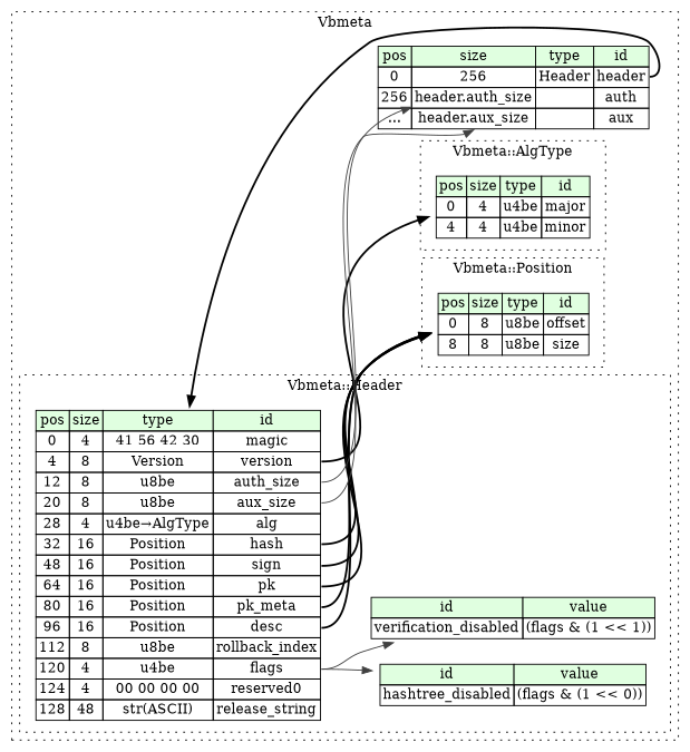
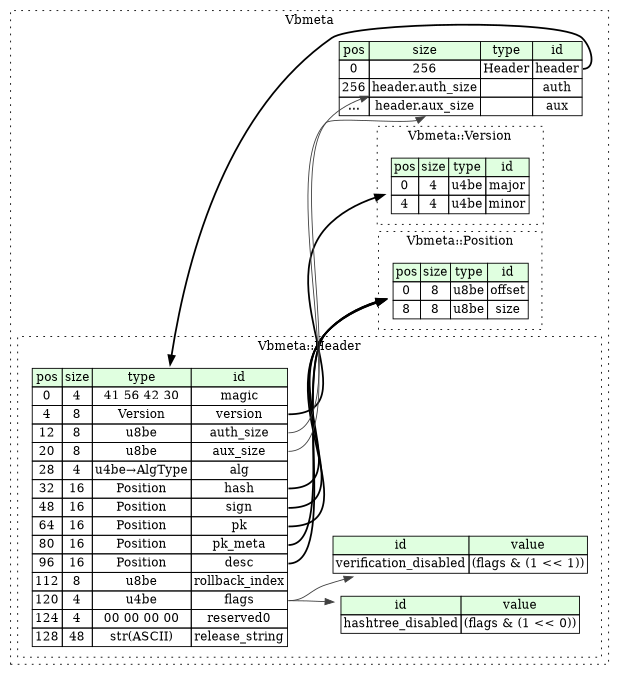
  digraph {
    rankdir=LR
    fontname="DejaVu Serif"
    node [shape=plaintext fontname="DejaVu Serif"]
    edge [style=bold tailport=flags_type fontname="DejaVu Serif"]
    n1 [label=<<TABLE BORDER="0" CELLBORDER="1" CELLSPACING="0"> 				<TR><TD BGCOLOR="#E0FFE0">pos</TD><TD BGCOLOR="#E0FFE0">size</TD><TD BGCOLOR="#E0FFE0">type</TD><TD BGCOLOR="#E0FFE0">id</TD></TR> 				<TR><TD PORT="offset_pos">0</TD><TD PORT="offset_size">8</TD><TD>u8be</TD><TD PORT="offset_type">offset</TD></TR> 				<TR><TD PORT="size_pos">8</TD><TD PORT="size_size">8</TD><TD>u8be</TD><TD PORT="size_type">size</TD></TR> 			</TABLE>>]
    n2 [label=<<TABLE BORDER="0" CELLBORDER="1" CELLSPACING="0"> 				<TR><TD BGCOLOR="#E0FFE0">pos</TD><TD BGCOLOR="#E0FFE0">size</TD><TD BGCOLOR="#E0FFE0">type</TD><TD BGCOLOR="#E0FFE0">id</TD></TR> 				<TR><TD PORT="major_pos">0</TD><TD PORT="major_size">4</TD><TD>u4be</TD><TD PORT="major_type">major</TD></TR> 				<TR><TD PORT="minor_pos">4</TD><TD PORT="minor_size">4</TD><TD>u4be</TD><TD PORT="minor_type">minor</TD></TR> 			</TABLE>>]
    n3 [label=<<TABLE BORDER="0" CELLBORDER="1" CELLSPACING="0"> 				<TR><TD BGCOLOR="#E0FFE0">pos</TD><TD BGCOLOR="#E0FFE0">size</TD><TD BGCOLOR="#E0FFE0">type</TD><TD BGCOLOR="#E0FFE0">id</TD></TR> 				<TR><TD PORT="magic_pos">0</TD><TD PORT="magic_size">4</TD><TD>41 56 42 30</TD><TD PORT="magic_type">magic</TD></TR> 				<TR><TD PORT="version_pos">4</TD><TD PORT="version_size">8</TD><TD>Version</TD><TD PORT="version_type">version</TD></TR> 				<TR><TD PORT="auth_size_pos">12</TD><TD PORT="auth_size_size">8</TD><TD>u8be</TD><TD PORT="auth_size_type">auth_size</TD></TR> 				<TR><TD PORT="aux_size_pos">20</TD><TD PORT="aux_size_size">8</TD><TD>u8be</TD><TD PORT="aux_size_type">aux_size</TD></TR> 				<TR><TD PORT="alg_pos">28</TD><TD PORT="alg_size">4</TD><TD>u4be→AlgType</TD><TD PORT="alg_type">alg</TD></TR> 				<TR><TD PORT="hash_pos">32</TD><TD PORT="hash_size">16</TD><TD>Position</TD><TD PORT="hash_type">hash</TD></TR> 				<TR><TD PORT="sign_pos">48</TD><TD PORT="sign_size">16</TD><TD>Position</TD><TD PORT="sign_type">sign</TD></TR> 				<TR><TD PORT="pk_pos">64</TD><TD PORT="pk_size">16</TD><TD>Position</TD><TD PORT="pk_type">pk</TD></TR> 				<TR><TD PORT="pk_meta_pos">80</TD><TD PORT="pk_meta_size">16</TD><TD>Position</TD><TD PORT="pk_meta_type">pk_meta</TD></TR> 				<TR><TD PORT="desc_pos">96</TD><TD PORT="desc_size">16</TD><TD>Position</TD><TD PORT="desc_type">desc</TD></TR> 				<TR><TD PORT="rollback_index_pos">112</TD><TD PORT="rollback_index_size">8</TD><TD>u8be</TD><TD PORT="rollback_index_type">rollback_index</TD></TR> 				<TR><TD PORT="flags_pos">120</TD><TD PORT="flags_size">4</TD><TD>u4be</TD><TD PORT="flags_type">flags</TD></TR> 				<TR><TD PORT="reserved0_pos">124</TD><TD PORT="reserved0_size">4</TD><TD>00 00 00 00</TD><TD PORT="reserved0_type">reserved0</TD></TR> 				<TR><TD PORT="release_string_pos">128</TD><TD PORT="release_string_size">48</TD><TD>str(ASCII)</TD><TD PORT="release_string_type">release_string</TD></TR> 			</TABLE>>]
    n4 [label=<<TABLE BORDER="0" CELLBORDER="1" CELLSPACING="0"> 				<TR><TD BGCOLOR="#E0FFE0">id</TD><TD BGCOLOR="#E0FFE0">value</TD></TR> 				<TR><TD>hashtree_disabled</TD><TD>(flags &amp; (1 &lt;&lt; 0))</TD></TR> 			</TABLE>>]
    n5 [label=<<TABLE BORDER="0" CELLBORDER="1" CELLSPACING="0"> 				<TR><TD BGCOLOR="#E0FFE0">id</TD><TD BGCOLOR="#E0FFE0">value</TD></TR> 				<TR><TD>verification_disabled</TD><TD>(flags &amp; (1 &lt;&lt; 1))</TD></TR> 			</TABLE>>]
    n6 [label=<<TABLE BORDER="0" CELLBORDER="1" CELLSPACING="0"> 			<TR><TD BGCOLOR="#E0FFE0">pos</TD><TD BGCOLOR="#E0FFE0">size</TD><TD BGCOLOR="#E0FFE0">type</TD><TD BGCOLOR="#E0FFE0">id</TD></TR> 			<TR><TD PORT="header_pos">0</TD><TD PORT="header_size">256</TD><TD>Header</TD><TD PORT="header_type">header</TD></TR> 			<TR><TD PORT="auth_pos">256</TD><TD PORT="auth_size">header.auth_size</TD><TD></TD><TD PORT="auth_type">auth</TD></TR> 			<TR><TD PORT="aux_pos">...</TD><TD PORT="aux_size">header.aux_size</TD><TD></TD><TD PORT="aux_type">aux</TD></TR> 		</TABLE>>]
    subgraph cluster_1 {
      label=Vbmeta
      style=dotted
      n6
      subgraph cluster_2 {
        label="Vbmeta::Position"
        style=dotted
        n1
      }
      subgraph cluster_3 {
-       label="Vbmeta::AlgType"
+       label="Vbmeta::Version"
        style=dotted
        n2
      }
      subgraph cluster_4 {
        label="Vbmeta::Header"
        style=dotted
        n3
        n4
        n5
      }
    }
    n3 -> n1 [tailport=hash_type]
    n3 -> n1 [tailport=sign_type]
    n3 -> n1 [tailport=pk_type]
    n3 -> n1 [tailport=pk_meta_type]
    n3 -> n1 [tailport=desc_type]
    n3 -> n2 [tailport=version_type]
    n3 -> n4 [color="#404040" style=""]
    n3 -> n5 [color="#404040" style=""]
    n3 -> n6 [color="#404040" headport=auth_size tailport=auth_size_type style=""]
    n3 -> n6 [color="#404040" headport=aux_size tailport=aux_size_type style=""]
    n6 -> n3 [tailport=header_type]
  }
